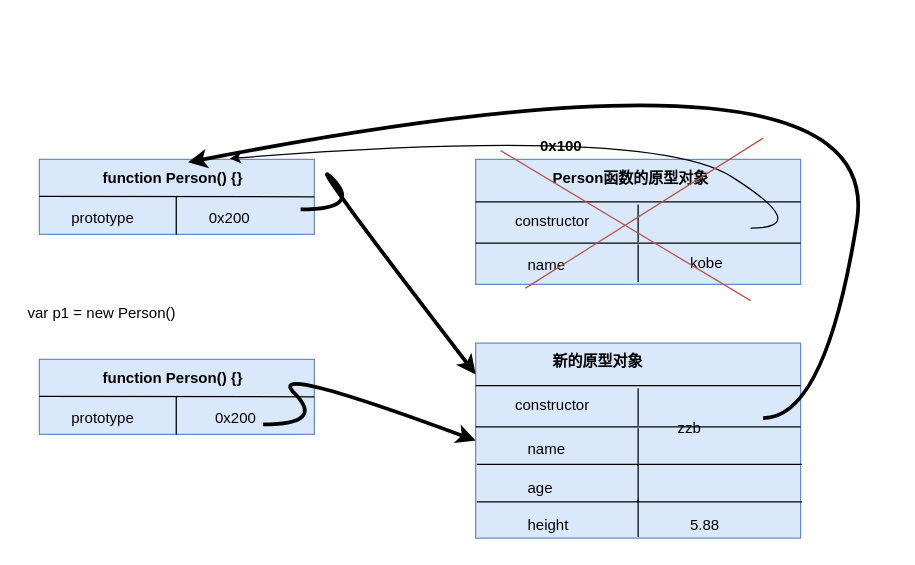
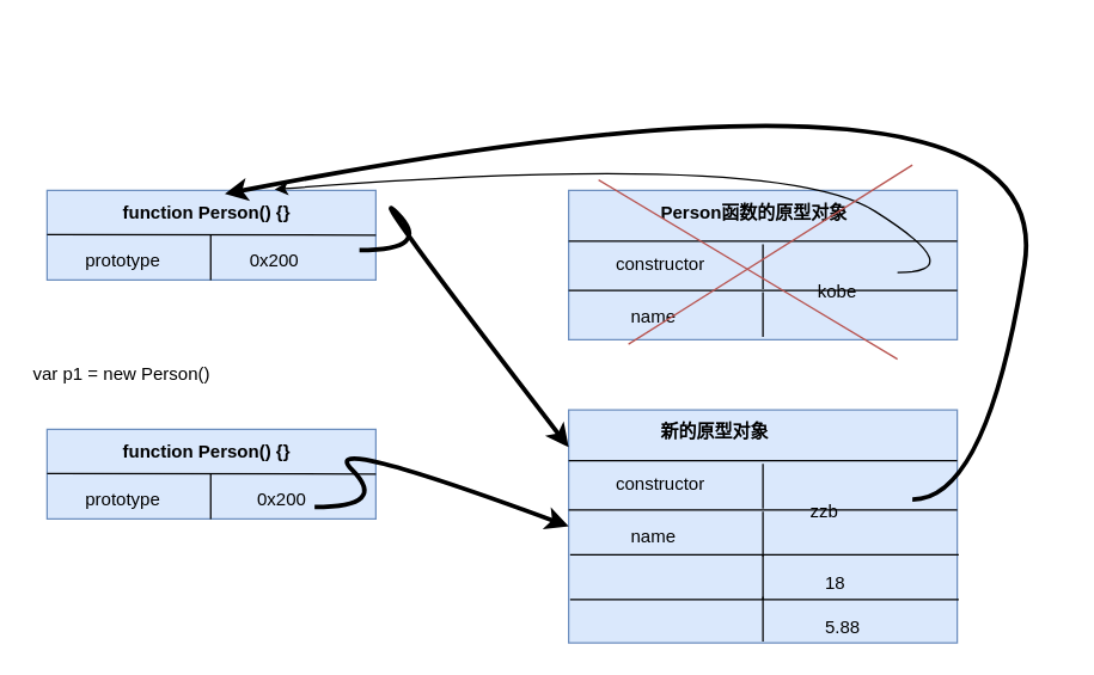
  <mxCell id="0" />
  <mxCell id="1" parent="0" />
  <mxCell id="2" value="" style="rounded=0;whiteSpace=wrap;html=1;fillColor=#dae8fc;strokeColor=#6c8ebf;" parent="1" vertex="1"><mxGeometry x="31" y="127" width="220" height="60" as="geometry" /></mxCell>
  <mxCell id="3" value="" style="endArrow=none;html=1;entryX=1;entryY=0.5;entryDx=0;entryDy=0;" parent="1" target="2" edge="1"><mxGeometry width="50" height="50" relative="1" as="geometry"><mxPoint x="31" y="156.5" as="sourcePoint" /><mxPoint x="151" y="156.5" as="targetPoint" /></mxGeometry></mxCell>
  <mxCell id="4" value="&lt;b&gt;function Person() {}&lt;/b&gt;" style="text;html=1;resizable=0;points=[];autosize=1;align=left;verticalAlign=top;spacingTop=-4;" parent="1" vertex="1"><mxGeometry x="80" y="132" width="130" height="20" as="geometry" /></mxCell>
  <mxCell id="5" value="prototype" style="text;html=1;resizable=0;points=[];autosize=1;align=left;verticalAlign=top;spacingTop=-4;" parent="1" vertex="1"><mxGeometry x="55" y="164" width="70" height="20" as="geometry" /></mxCell>
  <mxCell id="6" value="" style="endArrow=none;html=1;" parent="1" edge="1"><mxGeometry width="50" height="50" relative="1" as="geometry"><mxPoint x="140.5" y="187" as="sourcePoint" /><mxPoint x="140.5" y="157" as="targetPoint" /></mxGeometry></mxCell>
  <mxCell id="7" value="" style="rounded=0;whiteSpace=wrap;html=1;fillColor=#dae8fc;strokeColor=#6c8ebf;" parent="1" vertex="1"><mxGeometry x="31" y="287" width="220" height="60" as="geometry" /></mxCell>
  <mxCell id="8" value="" style="endArrow=none;html=1;entryX=1;entryY=0.5;entryDx=0;entryDy=0;" parent="1" target="7" edge="1"><mxGeometry width="50" height="50" relative="1" as="geometry"><mxPoint x="31" y="316.5" as="sourcePoint" /><mxPoint x="151" y="316.5" as="targetPoint" /></mxGeometry></mxCell>
  <mxCell id="9" value="&lt;b&gt;function Person() {}&lt;/b&gt;" style="text;html=1;resizable=0;points=[];autosize=1;align=left;verticalAlign=top;spacingTop=-4;" parent="1" vertex="1"><mxGeometry x="80" y="292" width="130" height="20" as="geometry" /></mxCell>
  <mxCell id="10" value="prototype" style="text;html=1;resizable=0;points=[];autosize=1;align=left;verticalAlign=top;spacingTop=-4;" parent="1" vertex="1"><mxGeometry x="55" y="324" width="70" height="20" as="geometry" /></mxCell>
  <mxCell id="11" value="" style="endArrow=none;html=1;" parent="1" edge="1"><mxGeometry width="50" height="50" relative="1" as="geometry"><mxPoint x="140.5" y="347" as="sourcePoint" /><mxPoint x="140.5" y="317" as="targetPoint" /></mxGeometry></mxCell>
  <mxCell id="12" value="var p1 = new Person()" style="text;html=1;resizable=0;points=[];autosize=1;align=left;verticalAlign=top;spacingTop=-4;" parent="1" vertex="1"><mxGeometry x="20" y="240" width="130" height="20" as="geometry" /></mxCell>
  <mxCell id="13" value="" style="rounded=0;whiteSpace=wrap;html=1;fillColor=#dae8fc;strokeColor=#6c8ebf;" parent="1" vertex="1"><mxGeometry x="380" y="127" width="260" height="100" as="geometry" /></mxCell>
  <mxCell id="14" value="" style="endArrow=none;html=1;" parent="1" edge="1"><mxGeometry width="50" height="50" relative="1" as="geometry"><mxPoint x="380" y="161" as="sourcePoint" /><mxPoint x="640" y="161" as="targetPoint" /></mxGeometry></mxCell>
  <mxCell id="15" value="" style="endArrow=none;html=1;" parent="1" edge="1"><mxGeometry width="50" height="50" relative="1" as="geometry"><mxPoint x="380" y="194" as="sourcePoint" /><mxPoint x="640" y="194" as="targetPoint" /></mxGeometry></mxCell>
  <mxCell id="16" value="&lt;b&gt;Person函数的原型对象&lt;/b&gt;" style="text;html=1;resizable=0;points=[];autosize=1;align=left;verticalAlign=top;spacingTop=-4;" parent="1" vertex="1"><mxGeometry x="440" y="132" width="140" height="20" as="geometry" /></mxCell>
  <mxCell id="17" value="constructor" style="text;html=1;resizable=0;points=[];autosize=1;align=left;verticalAlign=top;spacingTop=-4;" parent="1" vertex="1"><mxGeometry x="410" y="167" width="70" height="20" as="geometry" /></mxCell>
  <mxCell id="18" value="" style="endArrow=none;html=1;" parent="1" edge="1"><mxGeometry width="50" height="50" relative="1" as="geometry"><mxPoint x="510" y="193" as="sourcePoint" /><mxPoint x="510" y="163" as="targetPoint" /></mxGeometry></mxCell>
  <mxCell id="19" value="" style="endArrow=none;html=1;" parent="1" edge="1"><mxGeometry width="50" height="50" relative="1" as="geometry"><mxPoint x="510" y="225" as="sourcePoint" /><mxPoint x="510" y="195" as="targetPoint" /></mxGeometry></mxCell>
  <mxCell id="20" value="name" style="text;html=1;resizable=0;points=[];autosize=1;align=left;verticalAlign=top;spacingTop=-4;" parent="1" vertex="1"><mxGeometry x="420" y="202" width="50" height="20" as="geometry" /></mxCell>
- <mxCell id="21" value="kobe" style="text;html=1;resizable=0;points=[];autosize=1;align=left;verticalAlign=top;spacingTop=-4;" parent="1" vertex="1"><mxGeometry x="550" y="200" width="40" height="20" as="geometry" /></mxCell>
+ <mxCell id="21" value="kobe" style="text;html=1;resizable=0;points=[];autosize=1;align=left;verticalAlign=top;spacingTop=-4;" parent="1" vertex="1"><mxGeometry x="545" y="185" width="40" height="20" as="geometry" /></mxCell>
  <mxCell id="22" value="" style="curved=1;endArrow=classic;html=1;entryX=0.692;entryY=-0.011;entryDx=0;entryDy=0;entryPerimeter=0;" parent="1" target="2" edge="1"><mxGeometry width="50" height="50" relative="1" as="geometry"><mxPoint x="600" y="182" as="sourcePoint" /><mxPoint x="370" y="60" as="targetPoint" /><Array as="points"><mxPoint x="650" y="182" /><mxPoint x="520" y="100" /></Array></mxGeometry></mxCell>
  <mxCell id="23" value="0x200" style="text;html=1;resizable=0;points=[];autosize=1;align=left;verticalAlign=top;spacingTop=-4;" parent="1" vertex="1"><mxGeometry x="170" y="324" width="50" height="20" as="geometry" /></mxCell>
  <mxCell id="24" value="0x200" style="text;html=1;resizable=0;points=[];autosize=1;align=left;verticalAlign=top;spacingTop=-4;" parent="1" vertex="1"><mxGeometry x="165" y="164" width="50" height="20" as="geometry" /></mxCell>
- <mxCell id="25" value="&lt;b&gt;0x100&lt;/b&gt;" style="text;html=1;resizable=0;points=[];autosize=1;align=left;verticalAlign=top;spacingTop=-4;" parent="1" vertex="1"><mxGeometry x="430" y="107" width="50" height="20" as="geometry" /></mxCell>
  <mxCell id="26" value="" style="rounded=0;whiteSpace=wrap;html=1;fillColor=#dae8fc;strokeColor=#6c8ebf;" parent="1" vertex="1"><mxGeometry x="380" y="274" width="260" height="156" as="geometry" /></mxCell>
  <mxCell id="27" value="" style="endArrow=none;html=1;" parent="1" edge="1"><mxGeometry width="50" height="50" relative="1" as="geometry"><mxPoint x="380" y="308" as="sourcePoint" /><mxPoint x="640" y="308" as="targetPoint" /></mxGeometry></mxCell>
  <mxCell id="28" value="" style="endArrow=none;html=1;" parent="1" edge="1"><mxGeometry width="50" height="50" relative="1" as="geometry"><mxPoint x="380" y="341" as="sourcePoint" /><mxPoint x="640" y="341" as="targetPoint" /></mxGeometry></mxCell>
  <mxCell id="29" value="&lt;b&gt;新的原型对象&lt;/b&gt;" style="text;html=1;resizable=0;points=[];autosize=1;align=left;verticalAlign=top;spacingTop=-4;" parent="1" vertex="1"><mxGeometry x="440" y="279" width="90" height="20" as="geometry" /></mxCell>
  <mxCell id="30" value="constructor" style="text;html=1;resizable=0;points=[];autosize=1;align=left;verticalAlign=top;spacingTop=-4;" parent="1" vertex="1"><mxGeometry x="410" y="314" width="70" height="20" as="geometry" /></mxCell>
  <mxCell id="31" value="" style="endArrow=none;html=1;" parent="1" edge="1"><mxGeometry width="50" height="50" relative="1" as="geometry"><mxPoint x="510" y="340" as="sourcePoint" /><mxPoint x="510" y="310" as="targetPoint" /></mxGeometry></mxCell>
  <mxCell id="32" value="" style="endArrow=none;html=1;" parent="1" edge="1"><mxGeometry width="50" height="50" relative="1" as="geometry"><mxPoint x="510" y="372" as="sourcePoint" /><mxPoint x="510" y="342" as="targetPoint" /></mxGeometry></mxCell>
  <mxCell id="33" value="name" style="text;html=1;resizable=0;points=[];autosize=1;align=left;verticalAlign=top;spacingTop=-4;" parent="1" vertex="1"><mxGeometry x="420" y="349" width="50" height="20" as="geometry" /></mxCell>
  <mxCell id="34" value="zzb" style="text;html=1;resizable=0;points=[];autosize=1;align=left;verticalAlign=top;spacingTop=-4;" parent="1" vertex="1"><mxGeometry x="540" y="332" width="30" height="20" as="geometry" /></mxCell>
  <mxCell id="35" value="" style="endArrow=none;html=1;fillColor=#f8cecc;strokeColor=#b85450;" parent="1" edge="1"><mxGeometry width="50" height="50" relative="1" as="geometry"><mxPoint x="420" y="230" as="sourcePoint" /><mxPoint x="610" y="110" as="targetPoint" /></mxGeometry></mxCell>
  <mxCell id="36" value="" style="endArrow=none;html=1;fillColor=#f8cecc;strokeColor=#b85450;" parent="1" edge="1"><mxGeometry width="50" height="50" relative="1" as="geometry"><mxPoint x="400" y="120" as="sourcePoint" /><mxPoint x="600" y="240" as="targetPoint" /></mxGeometry></mxCell>
  <mxCell id="37" value="" style="curved=1;endArrow=classic;html=1;entryX=0;entryY=0.5;entryDx=0;entryDy=0;strokeWidth=3;" parent="1" target="26" edge="1"><mxGeometry width="50" height="50" relative="1" as="geometry"><mxPoint x="210" y="339" as="sourcePoint" /><mxPoint x="260" y="289" as="targetPoint" /><Array as="points"><mxPoint x="260" y="339" /><mxPoint x="210" y="289" /></Array></mxGeometry></mxCell>
  <mxCell id="38" value="" style="curved=1;endArrow=classic;html=1;entryX=0;entryY=0.16;entryDx=0;entryDy=0;entryPerimeter=0;strokeWidth=3;" parent="1" target="26" edge="1"><mxGeometry width="50" height="50" relative="1" as="geometry"><mxPoint x="240" y="167" as="sourcePoint" /><mxPoint x="290" y="117" as="targetPoint" /><Array as="points"><mxPoint x="290" y="167" /><mxPoint x="240" y="117" /></Array></mxGeometry></mxCell>
  <mxCell id="39" value="" style="endArrow=none;html=1;" parent="1" edge="1"><mxGeometry width="50" height="50" relative="1" as="geometry"><mxPoint x="381" y="371" as="sourcePoint" /><mxPoint x="641" y="371" as="targetPoint" /></mxGeometry></mxCell>
  <mxCell id="40" value="" style="endArrow=none;html=1;" parent="1" edge="1"><mxGeometry width="50" height="50" relative="1" as="geometry"><mxPoint x="510" y="401" as="sourcePoint" /><mxPoint x="510" y="371" as="targetPoint" /></mxGeometry></mxCell>
  <mxCell id="41" value="" style="endArrow=none;html=1;" parent="1" edge="1"><mxGeometry width="50" height="50" relative="1" as="geometry"><mxPoint x="381" y="401" as="sourcePoint" /><mxPoint x="641" y="401" as="targetPoint" /></mxGeometry></mxCell>
  <mxCell id="42" style="edgeStyle=orthogonalEdgeStyle;rounded=0;orthogonalLoop=1;jettySize=auto;html=1;exitX=0.5;exitY=1;exitDx=0;exitDy=0;" parent="1" source="26" target="26" edge="1"><mxGeometry relative="1" as="geometry" /></mxCell>
  <mxCell id="43" value="" style="endArrow=none;html=1;" parent="1" edge="1"><mxGeometry width="50" height="50" relative="1" as="geometry"><mxPoint x="510" y="429" as="sourcePoint" /><mxPoint x="510" y="399" as="targetPoint" /></mxGeometry></mxCell>
- <mxCell id="44" value="age" style="text;html=1;resizable=0;points=[];autosize=1;align=left;verticalAlign=top;spacingTop=-4;" parent="1" vertex="1"><mxGeometry x="420" y="380" width="40" height="20" as="geometry" /></mxCell>
- <mxCell id="45" value="height" style="text;html=1;resizable=0;points=[];autosize=1;align=left;verticalAlign=top;spacingTop=-4;" parent="1" vertex="1"><mxGeometry x="420" y="410" width="50" height="20" as="geometry" /></mxCell>
+ <mxCell id="46" value="18" style="text;html=1;resizable=0;points=[];autosize=1;align=left;verticalAlign=top;spacingTop=-4;" parent="1" vertex="1"><mxGeometry x="550" y="380" width="30" height="20" as="geometry" /></mxCell>
  <mxCell id="47" value="5.88" style="text;html=1;resizable=0;points=[];autosize=1;align=left;verticalAlign=top;spacingTop=-4;" parent="1" vertex="1"><mxGeometry x="550" y="410" width="40" height="20" as="geometry" /></mxCell>
  <mxCell id="48" value="" style="curved=1;endArrow=classic;html=1;entryX=0.538;entryY=-0.133;entryDx=0;entryDy=0;entryPerimeter=0;strokeWidth=3;" parent="1" target="4" edge="1"><mxGeometry width="50" height="50" relative="1" as="geometry"><mxPoint x="610" y="334" as="sourcePoint" /><mxPoint x="660" y="284" as="targetPoint" /><Array as="points"><mxPoint x="660" y="334" /><mxPoint x="710" y="20" /></Array></mxGeometry></mxCell>
